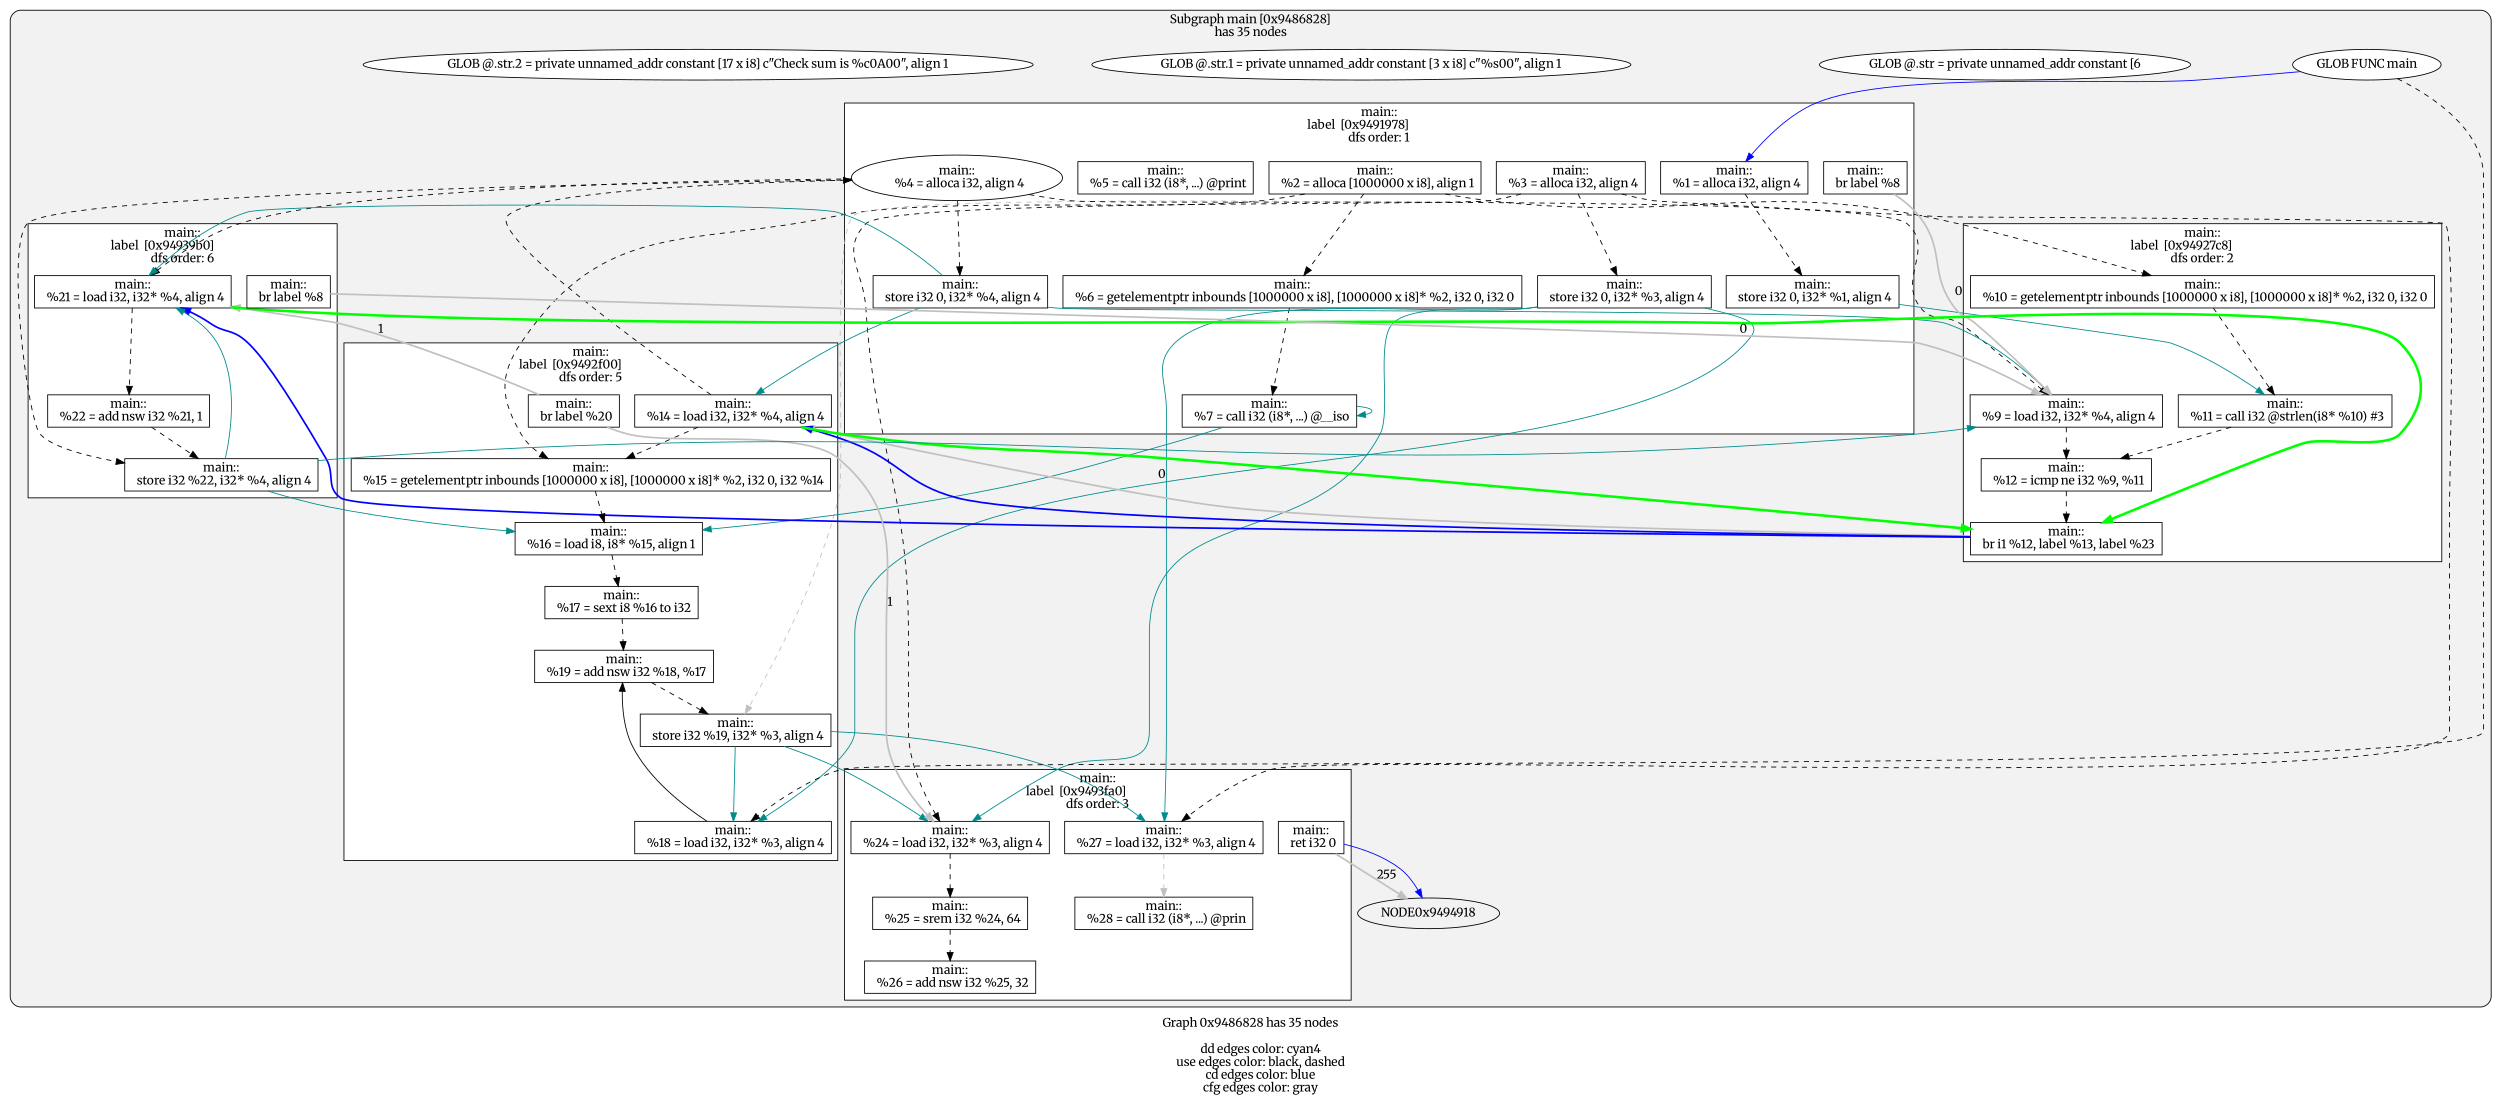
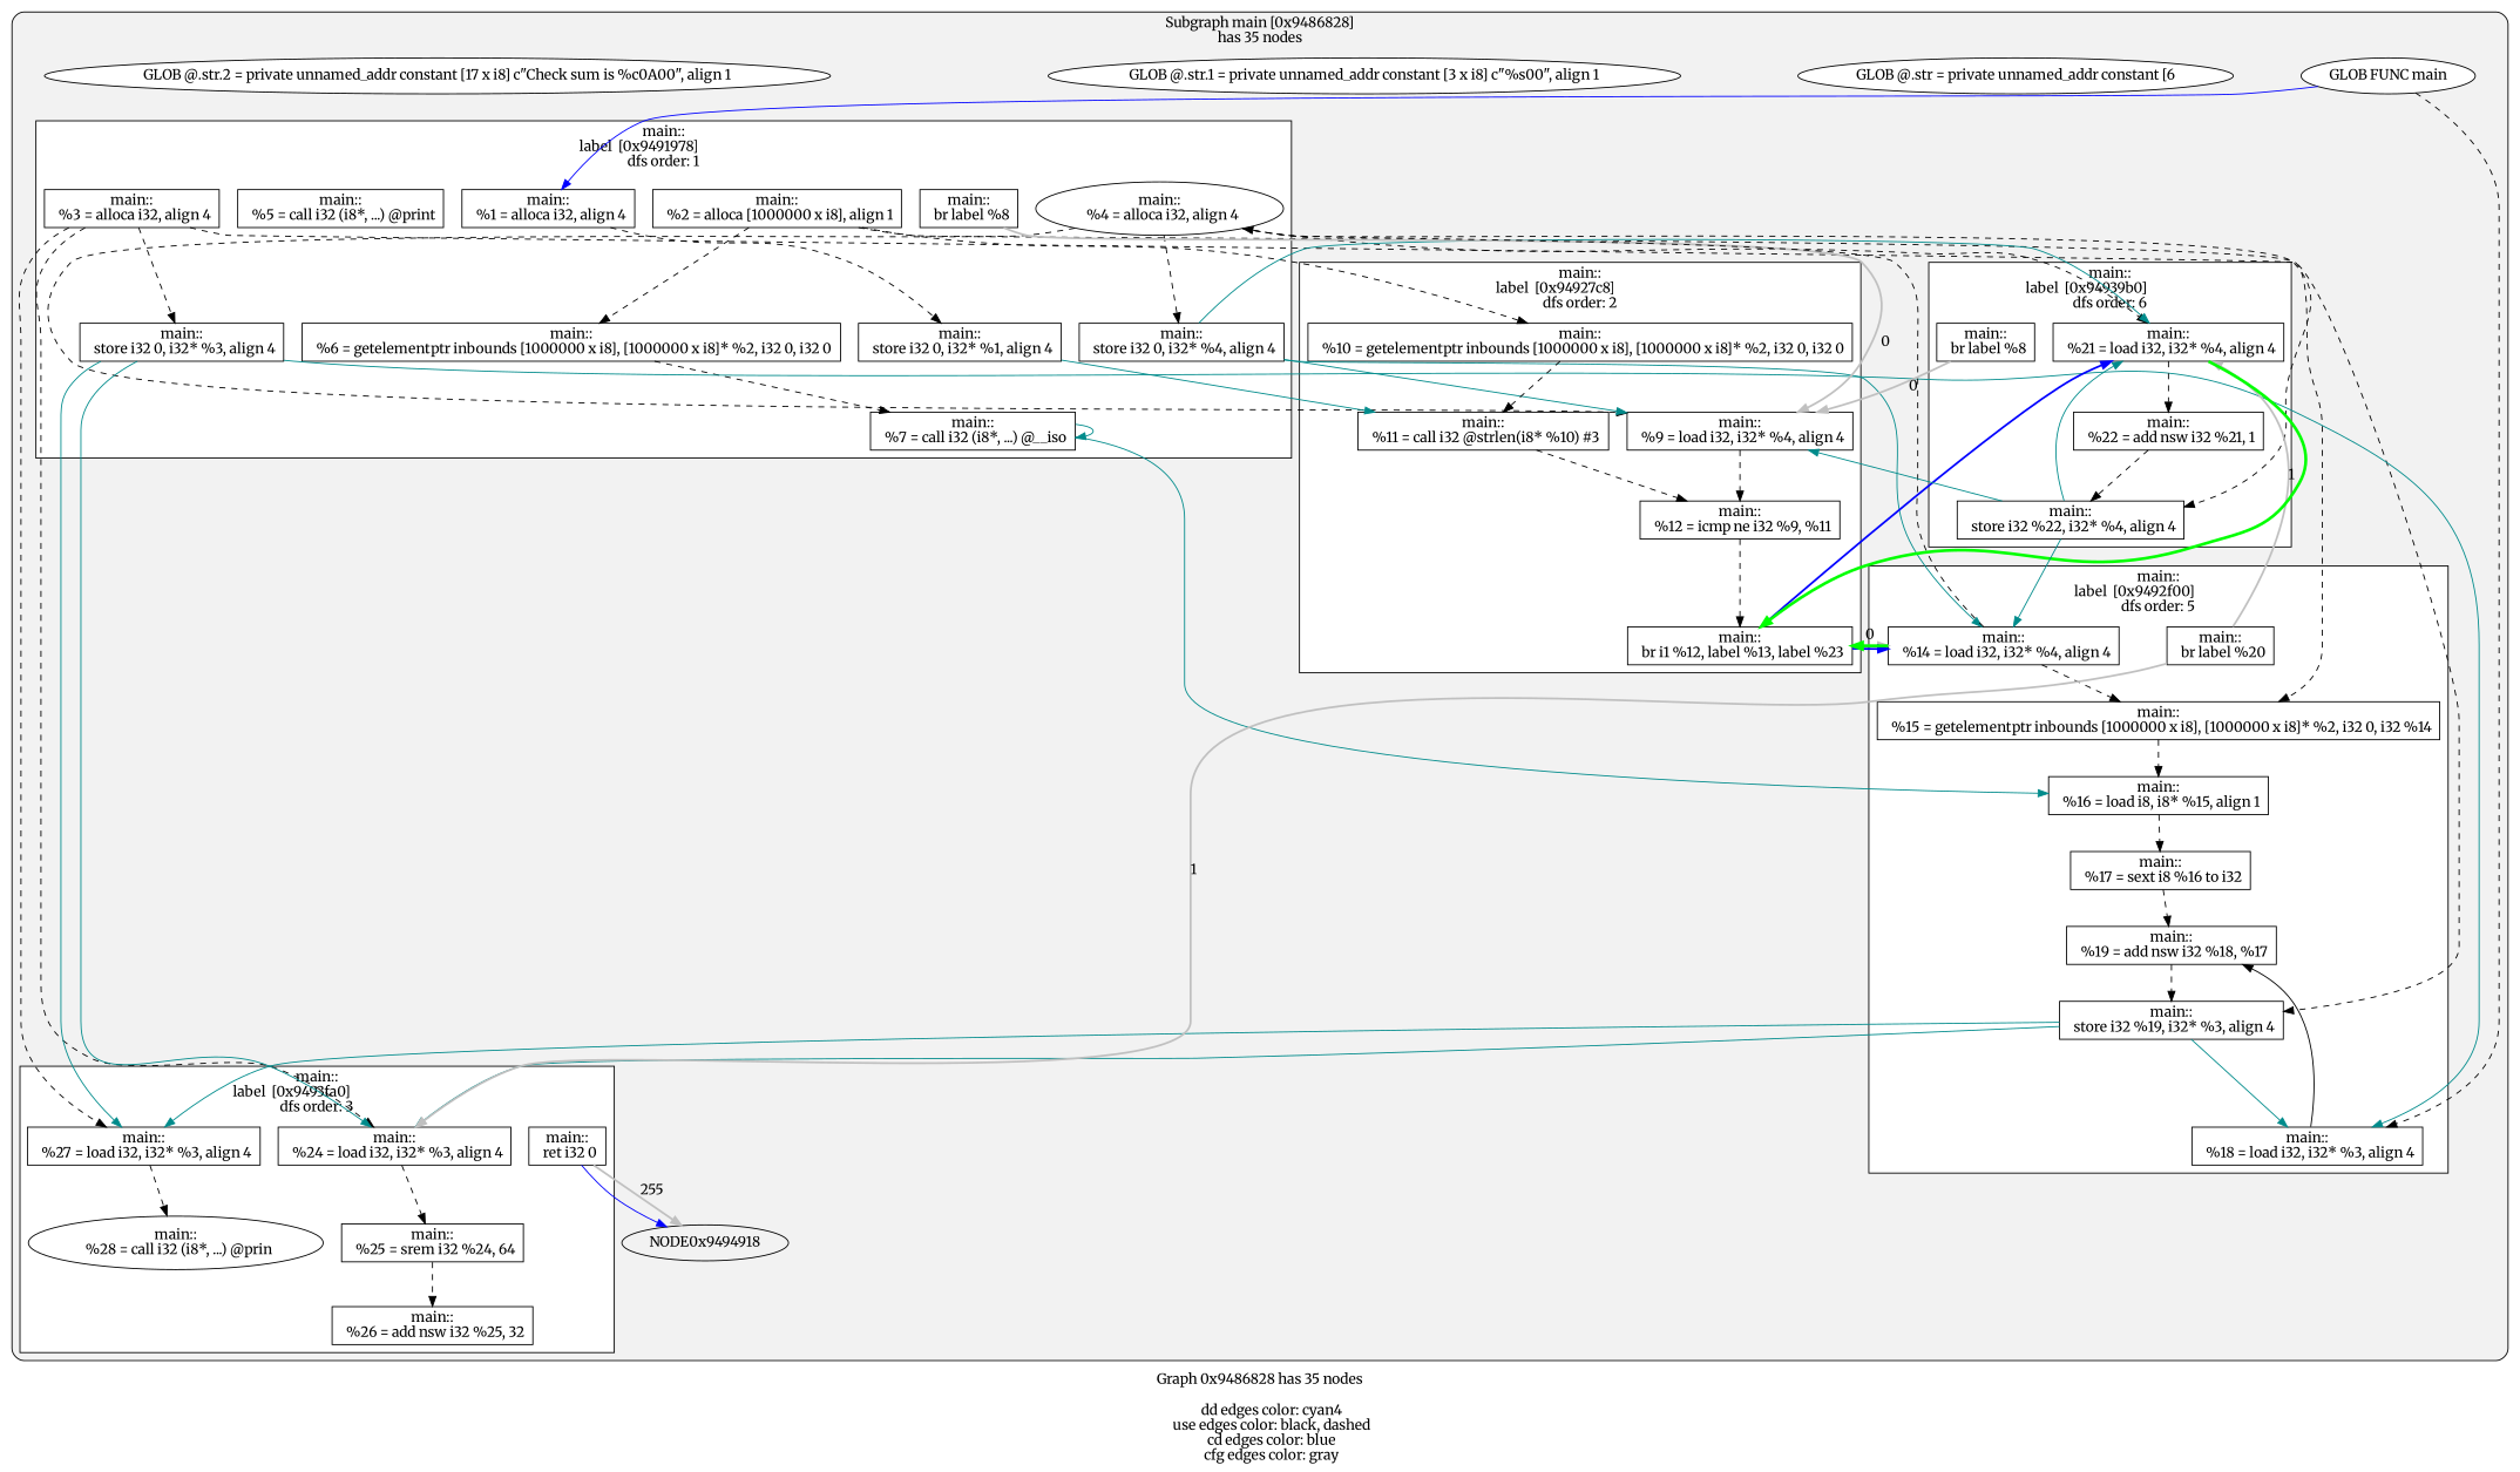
  digraph {
    compound=true
    fontname=Merriweather
    label="Graph 0x9486828 has 35 nodes\n\n	dd edges color: cyan4\n	use edges color: black, dashed\n	cd edges color: blue\n	cfg edges color: gray"
    node [fillcolor=white fontname=Merriweather shape=rect style=filled]
    edge [color=black fontname=Merriweather rank=max style=dashed]
    n1 [label="main::\n  %1 = alloca i32, align 4"]
    n2 [label="main::\n  %2 = alloca [1000000 x i8], align 1"]
    n3 [label="main::\n  %3 = alloca i32, align 4"]
    n4 [label="main::\n  %4 = alloca i32, align 4" shape=ellipse]
    n5 [label="main::\n  store i32 0, i32* %1, align 4"]
    n6 [label="main::\n  %5 = call i32 (i8*, ...) @print"]
    n7 [label="main::\n  %6 = getelementptr inbounds [1000000 x i8], [1000000 x i8]* %2, i32 0, i32 0"]
    n8 [label="main::\n  %7 = call i32 (i8*, ...) @__iso"]
    n9 [label="main::\n  store i32 0, i32* %3, align 4"]
    n10 [label="main::\n  store i32 0, i32* %4, align 4"]
    n11 [label="main::\n  br label %8"]
    n12 [label="main::\n  %9 = load i32, i32* %4, align 4"]
    n13 [label="main::\n  %10 = getelementptr inbounds [1000000 x i8], [1000000 x i8]* %2, i32 0, i32 0"]
    n14 [label="main::\n  %11 = call i32 @strlen(i8* %10) #3"]
    n15 [label="main::\n  %12 = icmp ne i32 %9, %11"]
    n16 [label="main::\n  br i1 %12, label %13, label %23"]
    n17 [label="main::\n  %14 = load i32, i32* %4, align 4"]
    n18 [label="main::\n  %15 = getelementptr inbounds [1000000 x i8], [1000000 x i8]* %2, i32 0, i32 %14"]
    n19 [label="main::\n  %16 = load i8, i8* %15, align 1"]
    n20 [label="main::\n  %17 = sext i8 %16 to i32"]
    n21 [label="main::\n  %18 = load i32, i32* %3, align 4"]
    n22 [label="main::\n  %19 = add nsw i32 %18, %17"]
    n23 [label="main::\n  store i32 %19, i32* %3, align 4"]
    n24 [label="main::\n  br label %20"]
    n25 [label="main::\n  %21 = load i32, i32* %4, align 4"]
    n26 [label="main::\n  %22 = add nsw i32 %21, 1"]
    n27 [label="main::\n  store i32 %22, i32* %4, align 4"]
    n28 [label="main::\n  br label %8"]
    n29 [label="main::\n  %24 = load i32, i32* %3, align 4"]
    n30 [label="main::\n  %25 = srem i32 %24, 64"]
    n31 [label="main::\n  %26 = add nsw i32 %25, 32"]
    n32 [label="main::\n  %27 = load i32, i32* %3, align 4"]
-   n33 [label="main::\n  %28 = call i32 (i8*, ...) @prin"]
+   n33 [label="main::\n  %28 = call i32 (i8*, ...) @prin" shape=ellipse]
    n34 [label="main::\n  ret i32 0"]
    NODE0x9494918 [fillcolor="" shape="" style=""]
    n36 [label="GLOB FUNC main" shape=""]
    n37 [label="GLOB @.str = private unnamed_addr constant [6" shape=""]
    n38 [label="GLOB @.str.1 = private unnamed_addr constant [3 x i8] c\"%s\00\", align 1" shape=""]
    n39 [label="GLOB @.str.2 = private unnamed_addr constant [17 x i8] c\"Check sum is %c\0A\00\", align 1" shape=""]
    subgraph cluster_1 {
      fillcolor=gray95
      label="Subgraph main [0x9486828]\nhas 35 nodes\n"
      style="filled, rounded"
      NODE0x9494918
      n36
      n37
      n38
      n39
      subgraph cluster_2 {
        fillcolor=white
        label="main::\nlabel  [0x9491978]		\ndfs order: 1"
        style=filled
        n1
        n2
        n3
        n4
        n5
        n6
        n7
        n8
        n9
        n10
        n11
      }
      subgraph cluster_3 {
        fillcolor=white
        label="main::\nlabel  [0x94927c8]		\ndfs order: 2"
        style=filled
        n12
        n13
        n14
        n15
        n16
      }
      subgraph cluster_4 {
        fillcolor=white
        label="main::\nlabel  [0x9492f00]		\ndfs order: 5"
        style=filled
        n17
        n18
        n19
        n20
        n21
        n22
        n23
        n24
      }
      subgraph cluster_5 {
        fillcolor=white
        label="main::\nlabel  [0x94939b0]		\ndfs order: 6"
        style=filled
        n25
        n26
        n27
        n28
      }
      subgraph cluster_6 {
        fillcolor=white
        label="main::\nlabel  [0x9493fa0]		\ndfs order: 3"
        style=filled
        n29
        n30
        n31
        n32
        n33
        n34
      }
    }
    n1 -> n5
    n2 -> n7
    n2 -> n13
    n2 -> n18
    n3 -> n9
-   n3 -> n23 [color=gray]
+   n3 -> n23
    n3 -> n29
    n3 -> n32
    n4 -> n10
    n4 -> n12
    n4 -> n25
    n4 -> n27
    n5 -> n14 [color=cyan4 style=""]
    n7 -> n8
    n8 -> n8 [color=cyan4 style=""]
    n8 -> n19 [color=cyan4 style=""]
    n9 -> n21 [color=cyan4 style=""]
    n9 -> n29 [color=cyan4 style=""]
    n9 -> n32 [color=cyan4 style=""]
    n10 -> n12 [color=cyan4 style=""]
    n10 -> n17 [color=cyan4 style=""]
    n10 -> n25 [color=cyan4 style=""]
    n11 -> n12 [color=gray label=0 penwidth=2 rank="" style=""]
    n12 -> n15
    n13 -> n14
    n14 -> n15
    n15 -> n16
    n16 -> n17 [color=gray label=0 penwidth=2 rank="" style=""]
    n16 -> n17 [color=blue penwidth=2 rank="" style=""]
    n16 -> n25 [color=blue penwidth=2 rank="" style=""]
    n17 -> n4
    n17 -> n16 [color=green constraint=false penwidth=3 rank="" style=""]
    n17 -> n18
    n18 -> n19
    n19 -> n20
    n20 -> n22
    n21 -> n22 [style=solid]
    n22 -> n23
    n23 -> n21 [color=cyan4 style=""]
    n23 -> n29 [color=cyan4 style=""]
    n23 -> n32 [color=cyan4 style=""]
    n24 -> n25 [color=gray label=1 penwidth=2 rank="" style=""]
    n24 -> n29 [color=gray label=1 penwidth=2 rank="" style=""]
    n25 -> n16 [color=green constraint=false penwidth=3 rank="" style=""]
    n25 -> n26
    n26 -> n27
    n27 -> n12 [color=cyan4 style=""]
-   n27 -> n19 [color=cyan4 style=""]
+   n27 -> n17 [color=cyan4 style=""]
    n27 -> n25 [color=cyan4 style=""]
    n28 -> n12 [color=gray label=0 penwidth=2 rank="" style=""]
    n29 -> n30
    n30 -> n31
-   n32 -> n33 [color=gray]
+   n32 -> n33
    n34 -> NODE0x9494918 [color=gray label=255 penwidth=2 rank="" style=""]
    n34 -> NODE0x9494918 [color=blue rank="" style=""]
    n36 -> n1 [color=blue rank="" style=""]
    n36 -> n21
  }
